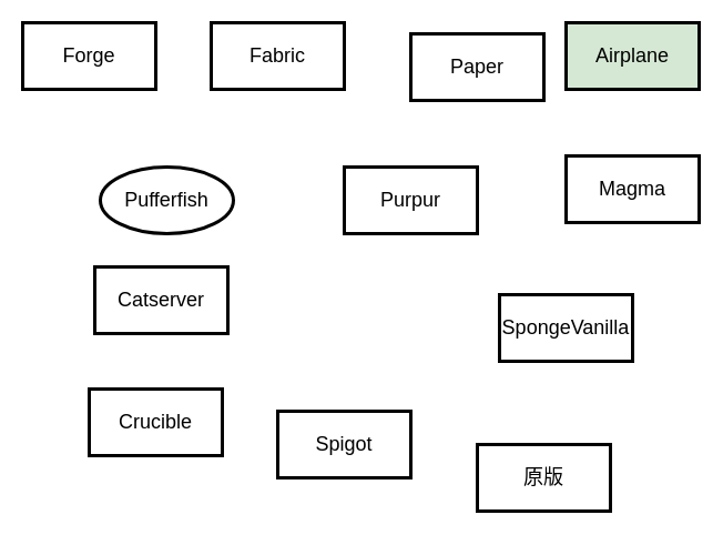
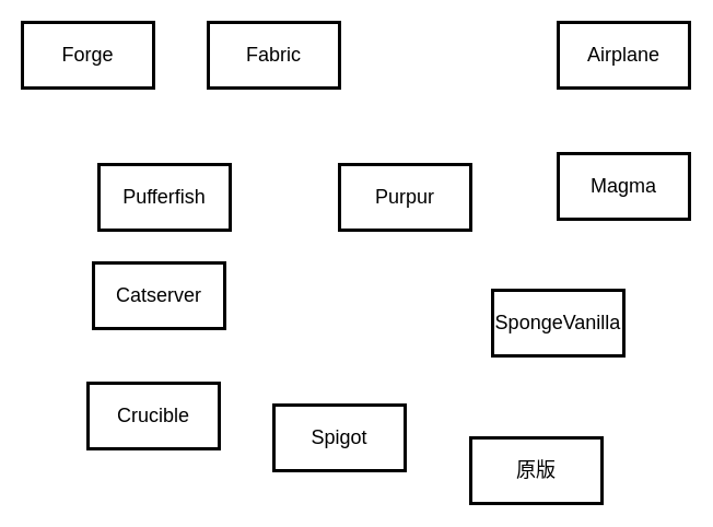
  <mxCell id="0" />
  <mxCell id="1" parent="0" />
  <mxCell id="2" value="Forge" style="whiteSpace=wrap;html=1;strokeColor=default;strokeWidth=3;fontSize=18;" vertex="1" parent="1"><mxGeometry x="20" y="20" width="120" height="60" as="geometry" /></mxCell>
  <mxCell id="3" value="Fabric" style="whiteSpace=wrap;html=1;strokeColor=default;strokeWidth=3;fontSize=18;" vertex="1" parent="1"><mxGeometry x="190" y="20" width="120" height="60" as="geometry" /></mxCell>
- <mxCell id="4" value="Paper" style="whiteSpace=wrap;html=1;strokeColor=default;strokeWidth=3;fontSize=18;" vertex="1" parent="1"><mxGeometry x="370" y="30" width="120" height="60" as="geometry" /></mxCell>
- <mxCell id="5" value="Airplane" style="whiteSpace=wrap;html=1;strokeColor=default;strokeWidth=3;fontSize=18;fillColor=#d5e8d4;" vertex="1" parent="1"><mxGeometry x="510" y="20" width="120" height="60" as="geometry" /></mxCell>
- <mxCell id="6" value="Pufferfish" style="ellipse;whiteSpace=wrap;html=1;strokeColor=default;strokeWidth=3;fontSize=18;" vertex="1" parent="1"><mxGeometry x="90" y="150" width="120" height="60" as="geometry" /></mxCell>
+ <mxCell id="5" value="Airplane" style="whiteSpace=wrap;html=1;strokeColor=default;strokeWidth=3;fontSize=18;" vertex="1" parent="1"><mxGeometry x="510" y="20" width="120" height="60" as="geometry" /></mxCell>
+ <mxCell id="6" value="Pufferfish" style="whiteSpace=wrap;html=1;strokeColor=default;strokeWidth=3;fontSize=18;" vertex="1" parent="1"><mxGeometry x="90" y="150" width="120" height="60" as="geometry" /></mxCell>
  <mxCell id="7" value="Purpur" style="whiteSpace=wrap;html=1;strokeColor=default;strokeWidth=3;fontSize=18;" vertex="1" parent="1"><mxGeometry x="310" y="150" width="120" height="60" as="geometry" /></mxCell>
  <mxCell id="8" value="Magma" style="whiteSpace=wrap;html=1;strokeColor=default;strokeWidth=3;fontSize=18;" vertex="1" parent="1"><mxGeometry x="510" y="140" width="120" height="60" as="geometry" /></mxCell>
  <mxCell id="9" value="Catserver" style="whiteSpace=wrap;html=1;strokeColor=default;strokeWidth=3;fontSize=18;" vertex="1" parent="1"><mxGeometry x="85" y="240" width="120" height="60" as="geometry" /></mxCell>
  <mxCell id="10" value="SpongeVanilla" style="whiteSpace=wrap;html=1;strokeColor=default;strokeWidth=3;fontSize=18;" vertex="1" parent="1"><mxGeometry x="450" y="265" width="120" height="60" as="geometry" /></mxCell>
  <mxCell id="11" value="Crucible" style="whiteSpace=wrap;html=1;strokeColor=default;strokeWidth=3;fontSize=18;" vertex="1" parent="1"><mxGeometry x="80" y="350" width="120" height="60" as="geometry" /></mxCell>
  <mxCell id="12" value="Spigot" style="whiteSpace=wrap;html=1;strokeColor=default;strokeWidth=3;fontSize=18;" vertex="1" parent="1"><mxGeometry x="250" y="370" width="120" height="60" as="geometry" /></mxCell>
  <mxCell id="13" value="原版" style="whiteSpace=wrap;html=1;strokeColor=default;strokeWidth=3;fontSize=18;" vertex="1" parent="1"><mxGeometry x="430" y="400" width="120" height="60" as="geometry" /></mxCell>
